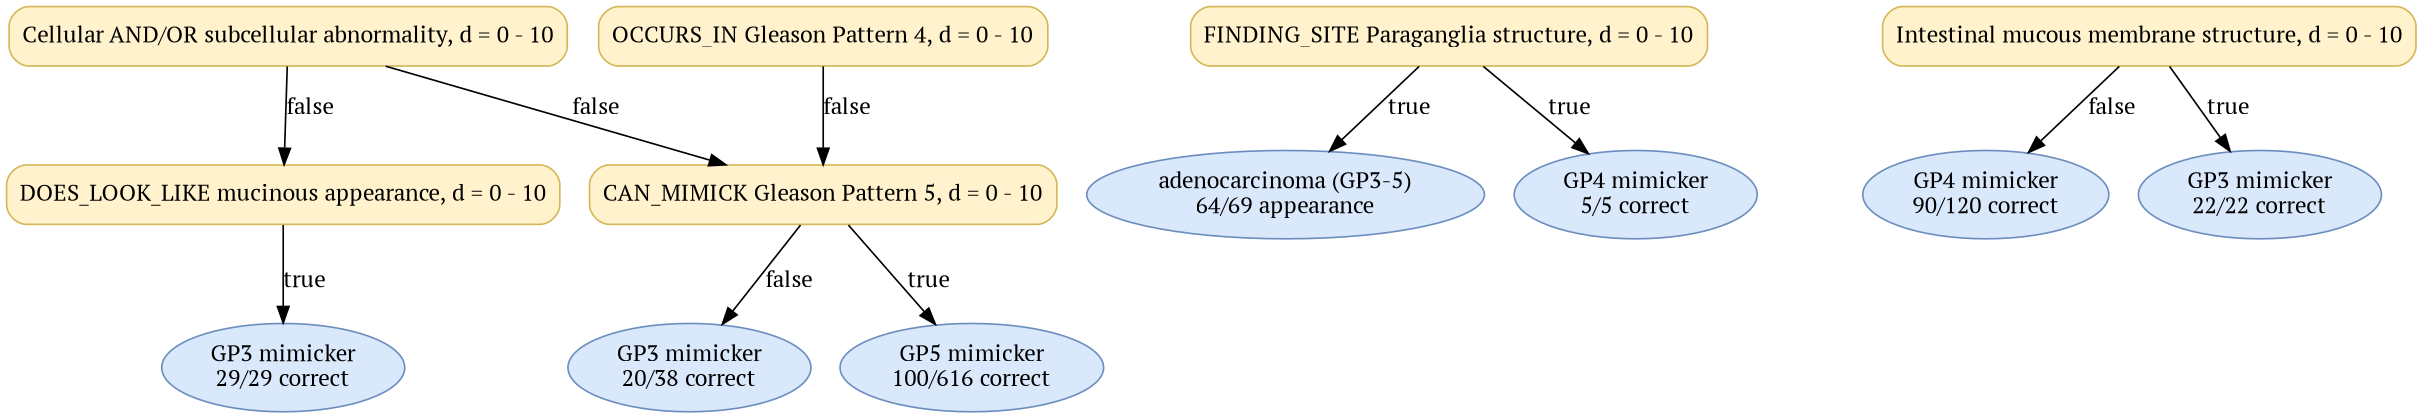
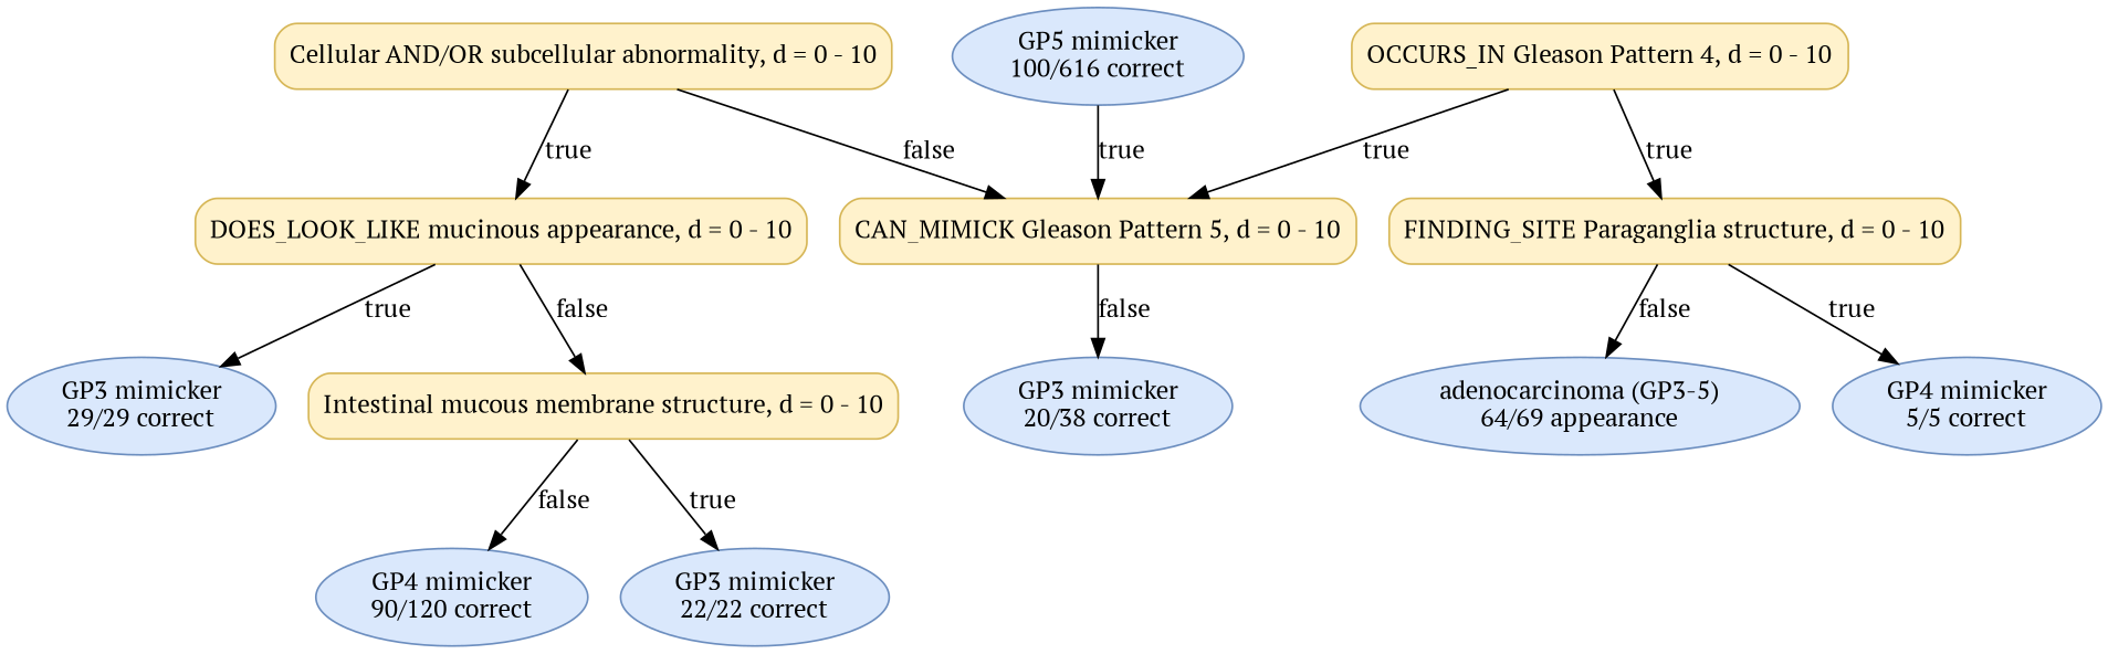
  digraph {
    fontname="PT Serif"
    node [color="#6C8EBF" fillcolor="#DAE8FC" fontname="PT Serif" shape=ellipse style="rounded,filled"]
    edge [fontname="PT Serif"]
    n1 [color="#D6B656" fillcolor="#FFF2CC" label="Cellular AND/OR subcellular abnormality, d = 0 - 10" shape=box]
    n2 [color="#D6B656" fillcolor="#FFF2CC" label="DOES_LOOK_LIKE mucinous appearance, d = 0 - 10" shape=box]
    n3 [color="#D6B656" fillcolor="#FFF2CC" label="CAN_MIMICK Gleason Pattern 5, d = 0 - 10" shape=box]
    n4 [color="#D6B656" fillcolor="#FFF2CC" label="OCCURS_IN Gleason Pattern 4, d = 0 - 10" shape=box]
    n5 [color="#D6B656" fillcolor="#FFF2CC" label="FINDING_SITE Paraganglia structure, d = 0 - 10" shape=box]
    n6 [color="#D6B656" fillcolor="#FFF2CC" label="Intestinal mucous membrane structure, d = 0 - 10" shape=box]
    n7 [label=<GP3 mimicker<br/>29/29 correct>]
    n8 [label=<GP3 mimicker<br/>20/38 correct>]
    n9 [label=<GP5 mimicker<br/>100/616 correct>]
    n10 [label=<adenocarcinoma (GP3-5)<br/>64/69 appearance>]
    n11 [label=<GP4 mimicker<br/>5/5 correct>]
    n12 [label=<GP4 mimicker<br/>90/120 correct>]
    n13 [label=<GP3 mimicker<br/>22/22 correct>]
-   n1 -> n2 [label=false]
+   n1 -> n2 [label=true]
    n1 -> n3 [label=false]
+   n2 -> n6 [label=false]
    n2 -> n7 [label=true]
    n3 -> n8 [label=false]
-   n3 -> n9 [label=true]
-   n4 -> n3 [label=false]
-   n5 -> n10 [label=true]
+   n9 -> n3 [label=true]
+   n4 -> n3 [label=true]
+   n4 -> n5 [label=true]
+   n5 -> n10 [label=false]
    n5 -> n11 [label=true]
    n6 -> n12 [label=false]
    n6 -> n13 [label=true]
  }
